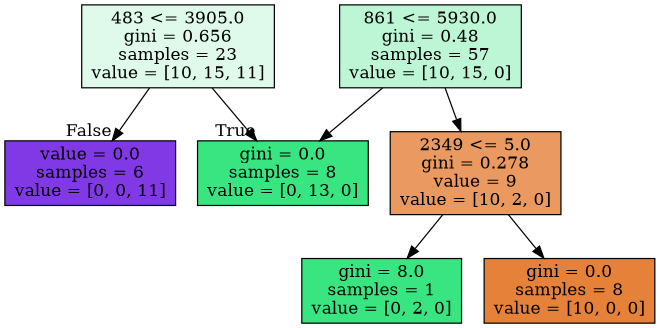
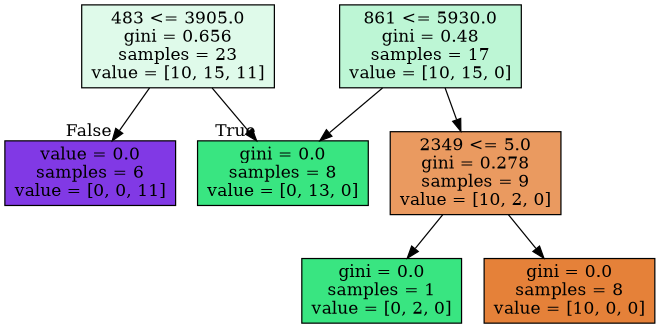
  digraph {
    node [color=black fillcolor="#39e581ff" shape=box style=filled]
    n1 [fillcolor="#39e58129" label="483 <= 3905.0\ngini = 0.656\nsamples = 23\nvalue = [10, 15, 11]"]
    n2 [fillcolor="#8139e5ff" label="value = 0.0\nsamples = 6\nvalue = [0, 0, 11]"]
    n3 [label="gini = 0.0\nsamples = 8\nvalue = [0, 13, 0]"]
-   n4 [fillcolor="#39e58155" label="861 <= 5930.0\ngini = 0.48\nsamples = 57\nvalue = [10, 15, 0]"]
-   n5 [fillcolor="#e58139cc" label="2349 <= 5.0\ngini = 0.278\nvalue = 9\nvalue = [10, 2, 0]"]
-   n6 [label="gini = 8.0\nsamples = 1\nvalue = [0, 2, 0]"]
+   n4 [fillcolor="#39e58155" label="861 <= 5930.0\ngini = 0.48\nsamples = 17\nvalue = [10, 15, 0]"]
+   n5 [fillcolor="#e58139cc" label="2349 <= 5.0\ngini = 0.278\nsamples = 9\nvalue = [10, 2, 0]"]
+   n6 [label="gini = 0.0\nsamples = 1\nvalue = [0, 2, 0]"]
    n7 [fillcolor="#e58139ff" label="gini = 0.0\nsamples = 8\nvalue = [10, 0, 0]"]
    n1 -> n2 [headlabel=False labelangle=-45 labeldistance=2.5]
    n1 -> n3 [headlabel=True labelangle=45 labeldistance=2.5]
    n4 -> n3
    n4 -> n5
    n5 -> n6
    n5 -> n7
  }
